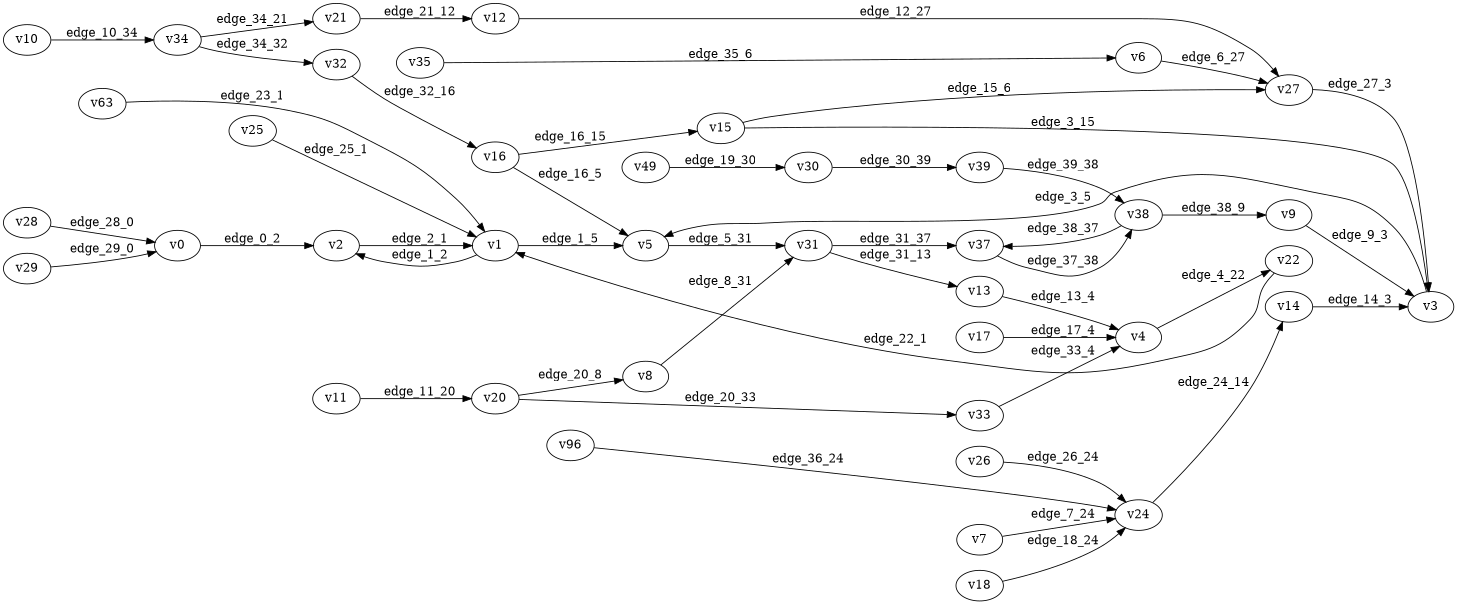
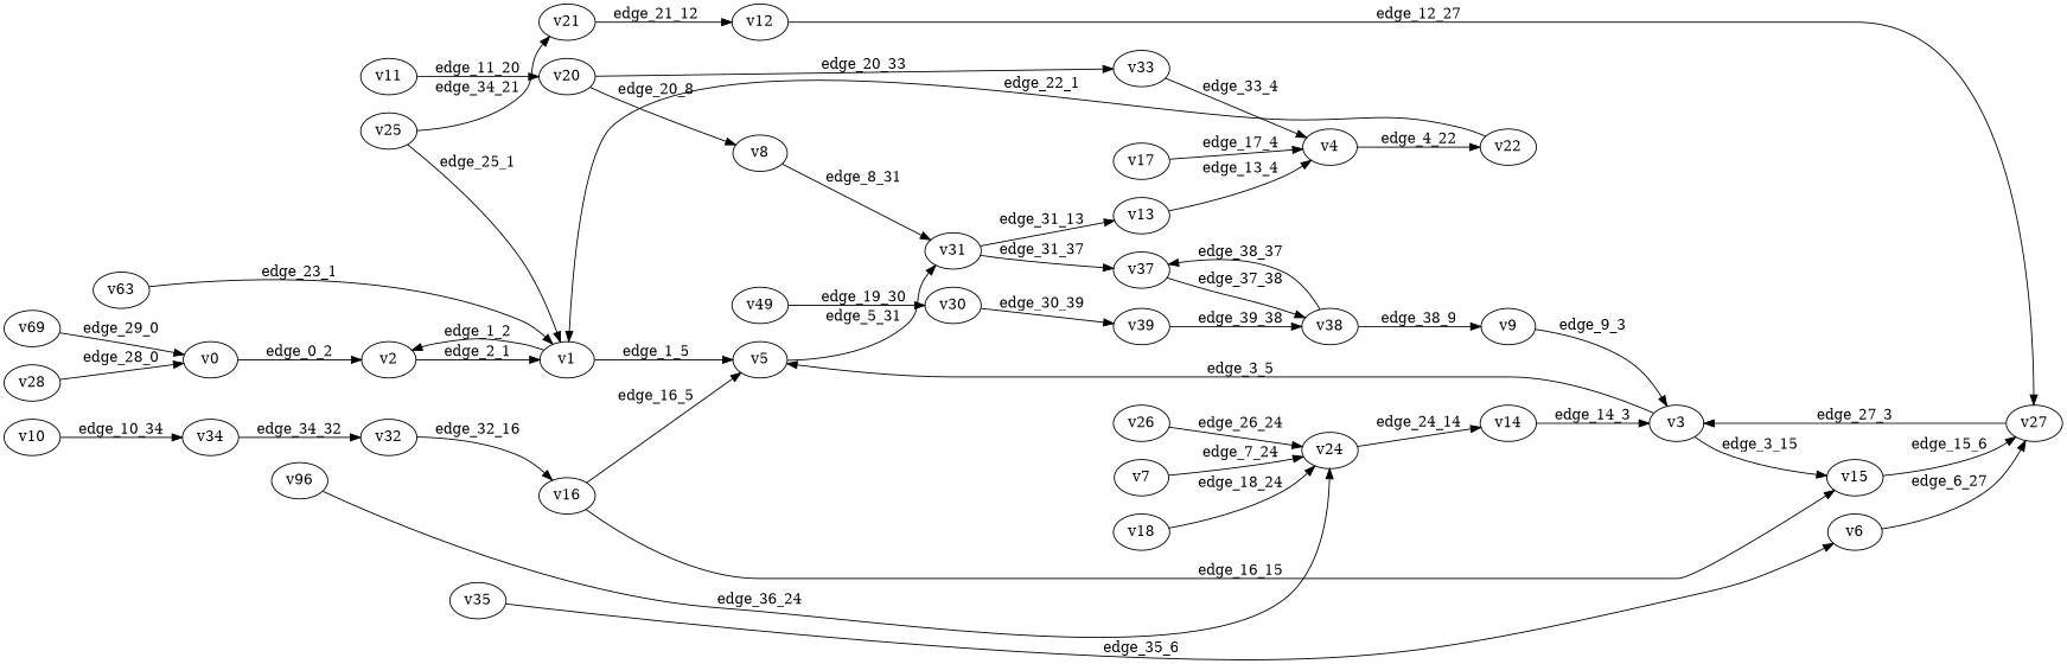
  digraph {
    rankdir=LR
    node [player=1]
    v0 [player=-1]
    v2 [player=0]
    v1 [player=-1]
    v5
    v31 [player=-1]
    v3 [player=-1]
    v15
    v27 [player=0]
    v4 [player=-1]
    v22
    v13 [player=0]
    v37
    v6 [player=-1]
    v24 [player=-1]
    v7
    v14 [player=0]
    v8
    v9 [player=0]
    v10 [player=0]
    v34 [player=-1]
    v21 [player=0]
    v32 [player=0]
    v20 [player=-1]
    v11
    v33
    v12 [player=-1]
    v16 [player=-1]
    v17
    v18
    n30 [label=v49]
    v30 [player=-1]
    v39 [player=0]
    n33 [label=v63 player=0]
    v25
    v26 [player=0]
    v28
-   v29
+   v29 [label=v69]
    v38 [player=-1]
    v35 [player=0]
    n40 [label=v96 player=0]
    v0 -> v2 [label=edge_0_2 probability=1.000000]
    v2 -> v1 [discount=0.609152 label=edge_2_1 weight=7.861842]
    v1 -> v2 [label=edge_1_2 probability=0.388491]
    v1 -> v5 [label=edge_1_5 probability=0.611509]
    v5 -> v31 [discount=0.805156 label=edge_5_31 weight=5.401446]
    v31 -> v13 [label=edge_31_13 probability=0.373163]
    v31 -> v37 [label=edge_31_37 probability=0.626837]
    v3 -> v5 [label=edge_3_5 probability=0.670475]
-   v15 -> v3 [label=edge_3_15 probability=0.329525]
+   v3 -> v15 [label=edge_3_15 probability=0.329525]
    v15 -> v27 [discount=0.872641 label=edge_15_6 weight=-5.176121]
    v27 -> v3 [discount=0.205608 label=edge_27_3 weight=3.484940]
    v4 -> v22 [label=edge_4_22 probability=1.000000]
    v22 -> v1 [discount=0.766050 label=edge_22_1 weight=-7.629709]
    v13 -> v4 [discount=0.411627 label=edge_13_4 weight=-4.560376]
    v37 -> v38 [discount=0.227273 label=edge_37_38 weight=-1.375031]
    v6 -> v27 [label=edge_6_27 probability=1.000000]
    v24 -> v14 [label=edge_24_14 probability=1.000000]
    v7 -> v24 [discount=0.299312 label=edge_7_24 weight=9.889429]
    v14 -> v3 [discount=0.820590 label=edge_14_3 weight=9.846920]
    v8 -> v31 [discount=0.335688 label=edge_8_31 weight=-2.804244]
    v9 -> v3 [discount=0.274835 label=edge_9_3 weight=-6.797666]
    v10 -> v34 [discount=0.131364 label=edge_10_34 weight=9.276771]
-   v34 -> v21 [label=edge_34_21 probability=0.661457]
+   v25 -> v21 [label=edge_34_21 probability=0.661457]
    v34 -> v32 [label=edge_34_32 probability=0.338543]
    v21 -> v12 [discount=0.477804 label=edge_21_12 weight=2.629310]
    v32 -> v16 [discount=0.221399 label=edge_32_16 weight=-4.780377]
    v20 -> v8 [label=edge_20_8 probability=0.485173]
    v20 -> v33 [label=edge_20_33 probability=0.514827]
    v11 -> v20 [discount=0.423120 label=edge_11_20 weight=9.928707]
    v33 -> v4 [discount=0.175939 label=edge_33_4 weight=6.154449]
    v12 -> v27 [label=edge_12_27 probability=0.566917]
    v16 -> v5 [label=edge_16_5 probability=0.481846]
    v16 -> v15 [label=edge_16_15 probability=0.518154]
    v17 -> v4 [discount=0.545002 label=edge_17_4 weight=6.244091]
    v18 -> v24 [discount=0.552139 label=edge_18_24 weight=1.052501]
    n30 -> v30 [discount=0.776926 label=edge_19_30 weight=8.779502]
    v30 -> v39 [label=edge_30_39 probability=1.000000]
    v39 -> v38 [discount=0.848485 label=edge_39_38 weight=3.929167]
    n33 -> v1 [discount=0.311812 label=edge_23_1 weight=-1.495967]
    v25 -> v1 [discount=0.301435 label=edge_25_1 weight=-9.340091]
    v26 -> v24 [discount=0.184970 label=edge_26_24 weight=9.922728]
    v28 -> v0 [discount=0.164089 label=edge_28_0 weight=2.011773]
    v29 -> v0 [discount=0.418194 label=edge_29_0 weight=2.849181]
    v38 -> v37 [label=edge_38_37 probability=0.570051]
    v38 -> v9 [label=edge_38_9 probability=0.429949]
    v35 -> v6 [discount=0.479124 label=edge_35_6 weight=-0.422040]
    n40 -> v24 [discount=0.269372 label=edge_36_24 weight=-4.453266]
  }
